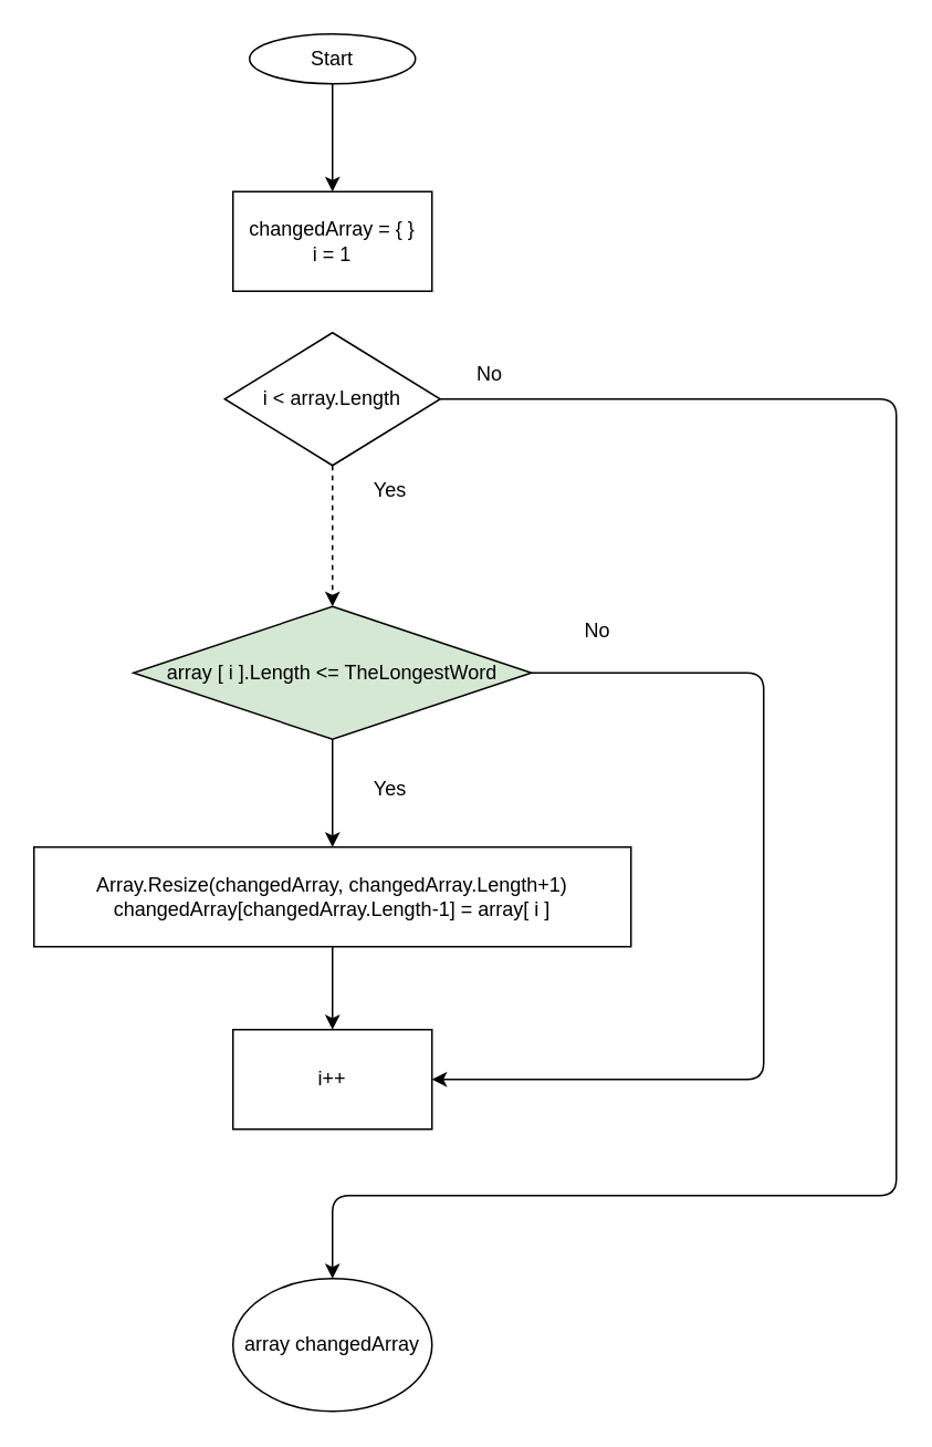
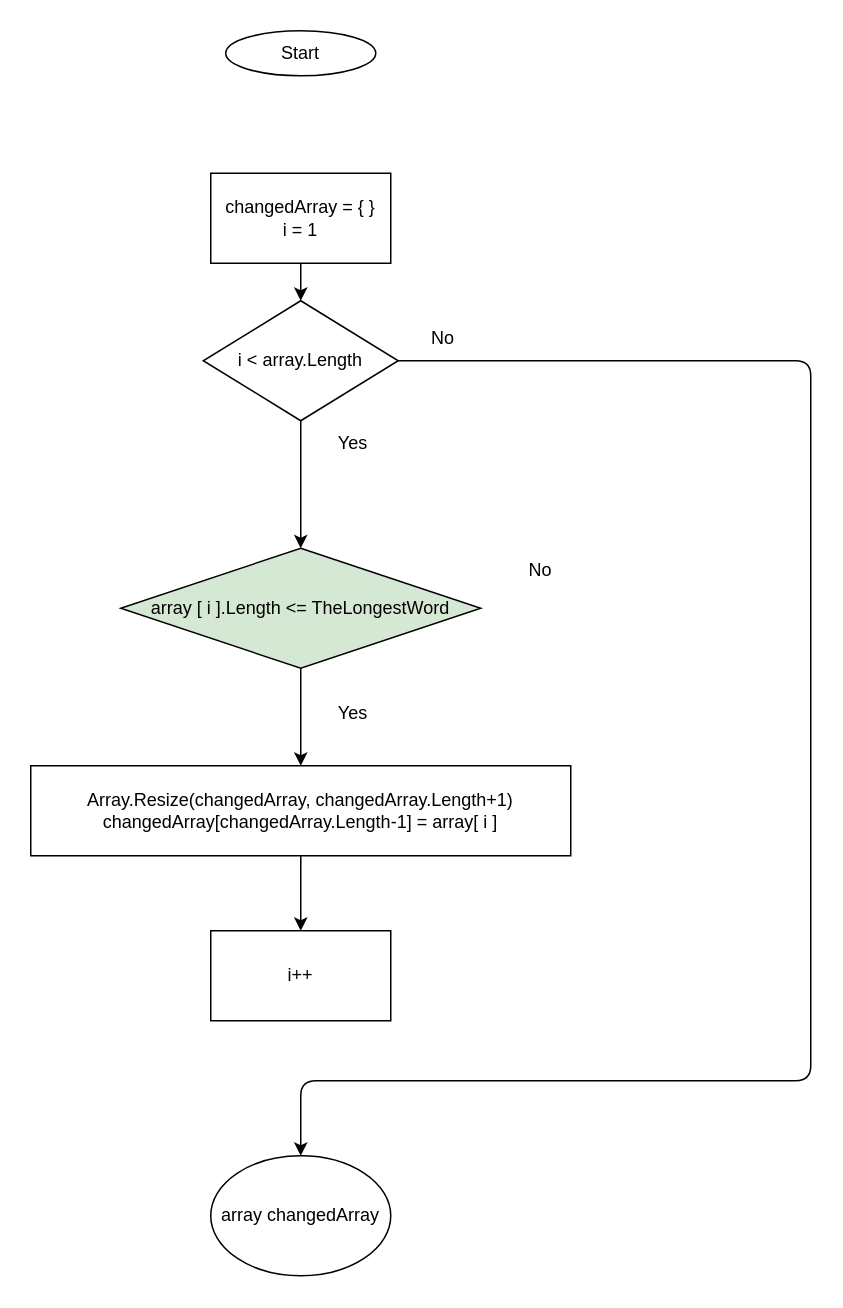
  <mxCell id="0" />
  <mxCell id="1" parent="0" />
- <mxCell id="2" value="" style="edgeStyle=none;html=1;" edge="1" parent="1" source="3" target="5"><mxGeometry relative="1" as="geometry" /></mxCell>
  <mxCell id="3" value="Start" style="ellipse;whiteSpace=wrap;html=1;" vertex="1" parent="1"><mxGeometry x="150" y="20" width="100" height="30" as="geometry" /></mxCell>
+ <mxCell id="4" value="" style="edgeStyle=none;html=1;" edge="1" parent="1" source="5" target="7"><mxGeometry relative="1" as="geometry" /></mxCell>
  <mxCell id="5" value="changedArray = { }&lt;br&gt;i = 1" style="whiteSpace=wrap;html=1;" vertex="1" parent="1"><mxGeometry x="140" y="115" width="120" height="60" as="geometry" /></mxCell>
- <mxCell id="6" value="" style="edgeStyle=none;html=1;dashed=1;" edge="1" parent="1" source="7" target="9"><mxGeometry relative="1" as="geometry" /></mxCell>
+ <mxCell id="6" value="" style="edgeStyle=none;html=1;" edge="1" parent="1" source="7" target="9"><mxGeometry relative="1" as="geometry" /></mxCell>
  <mxCell id="7" value="i &amp;lt; array.Length" style="rhombus;whiteSpace=wrap;html=1;" vertex="1" parent="1"><mxGeometry x="135" y="200" width="130" height="80" as="geometry" /></mxCell>
  <mxCell id="8" value="" style="edgeStyle=none;html=1;" edge="1" parent="1" source="9" target="11"><mxGeometry relative="1" as="geometry" /></mxCell>
  <mxCell id="9" value="array [ i ].Length &amp;lt;= TheLongestWord" style="rhombus;whiteSpace=wrap;html=1;fillColor=#d5e8d4;" vertex="1" parent="1"><mxGeometry x="80" y="365" width="240" height="80" as="geometry" /></mxCell>
  <mxCell id="10" value="" style="edgeStyle=none;html=1;" edge="1" parent="1" source="11" target="12"><mxGeometry relative="1" as="geometry" /></mxCell>
  <mxCell id="11" value="Array.Resize(changedArray, changedArray.Length+1)&lt;br&gt;changedArray[changedArray.Length-1] = array[ i ]" style="whiteSpace=wrap;html=1;" vertex="1" parent="1"><mxGeometry x="20" y="510" width="360" height="60" as="geometry" /></mxCell>
  <mxCell id="12" value="i++" style="whiteSpace=wrap;html=1;" vertex="1" parent="1"><mxGeometry x="140" y="620" width="120" height="60" as="geometry" /></mxCell>
  <mxCell id="13" value="" style="endArrow=classic;html=1;" edge="1" parent="1" target="19"><mxGeometry width="50" height="50" relative="1" as="geometry"><mxPoint x="265" y="240" as="sourcePoint" /><mxPoint x="540" y="240" as="targetPoint" /><Array as="points"><mxPoint x="540" y="240" /><mxPoint x="540" y="600" /><mxPoint x="540" y="720" /><mxPoint x="200" y="720" /></Array></mxGeometry></mxCell>
- <mxCell id="14" value="" style="endArrow=classic;html=1;entryX=1;entryY=0.5;entryDx=0;entryDy=0;exitX=1;exitY=0.5;exitDx=0;exitDy=0;" edge="1" parent="1" source="9" target="12"><mxGeometry width="50" height="50" relative="1" as="geometry"><mxPoint x="210" y="420" as="sourcePoint" /><mxPoint x="260" y="370" as="targetPoint" /><Array as="points"><mxPoint x="460" y="405" /><mxPoint x="460" y="650" /></Array></mxGeometry></mxCell>
  <mxCell id="15" value="Yes" style="text;html=1;strokeColor=none;fillColor=none;align=center;verticalAlign=middle;whiteSpace=wrap;rounded=0;" vertex="1" parent="1"><mxGeometry x="205" y="280" width="60" height="30" as="geometry" /></mxCell>
  <mxCell id="16" value="Yes" style="text;html=1;strokeColor=none;fillColor=none;align=center;verticalAlign=middle;whiteSpace=wrap;rounded=0;" vertex="1" parent="1"><mxGeometry x="205" y="460" width="60" height="30" as="geometry" /></mxCell>
  <mxCell id="17" value="No" style="text;html=1;strokeColor=none;fillColor=none;align=center;verticalAlign=middle;whiteSpace=wrap;rounded=0;" vertex="1" parent="1"><mxGeometry x="330" y="365" width="60" height="30" as="geometry" /></mxCell>
  <mxCell id="18" value="No" style="text;html=1;strokeColor=none;fillColor=none;align=center;verticalAlign=middle;whiteSpace=wrap;rounded=0;" vertex="1" parent="1"><mxGeometry x="265" y="210" width="60" height="30" as="geometry" /></mxCell>
  <mxCell id="19" value="array changedArray" style="ellipse;whiteSpace=wrap;html=1;" vertex="1" parent="1"><mxGeometry x="140" y="770" width="120" height="80" as="geometry" /></mxCell>
